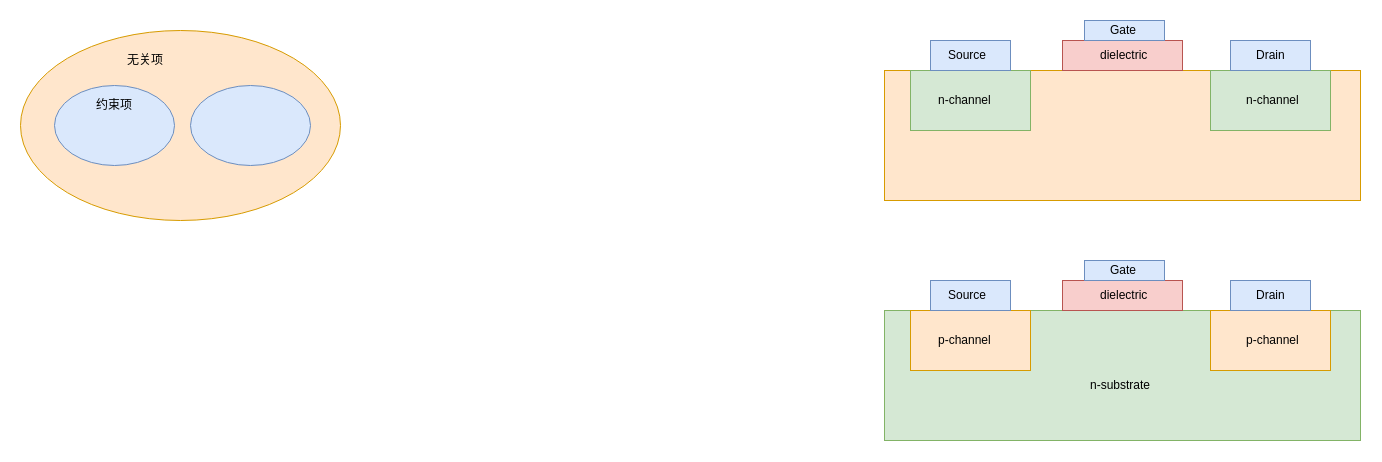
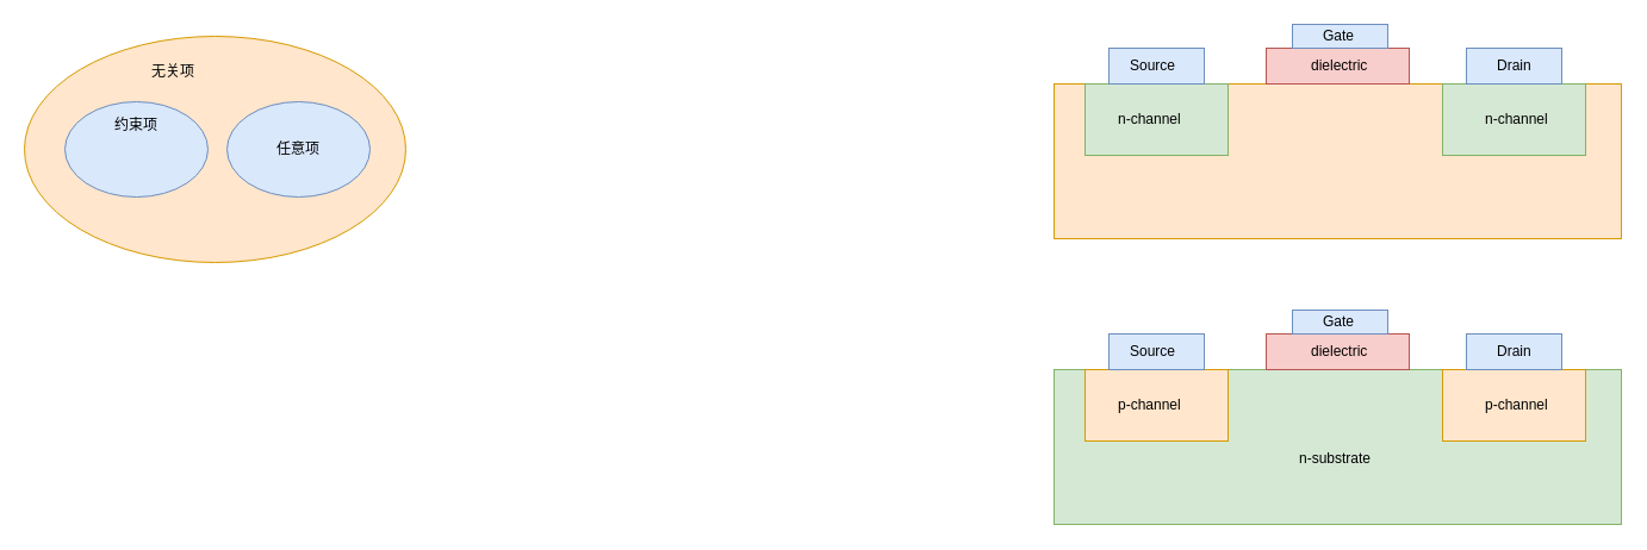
  <mxCell id="0" />
  <mxCell id="1" parent="0" />
  <mxCell id="2" value="" style="rounded=0;whiteSpace=wrap;html=1;fillColor=#ffe6cc;strokeColor=#d79b00;" parent="1" vertex="1"><mxGeometry x="884" y="70" width="476" height="130" as="geometry" /></mxCell>
  <mxCell id="3" value="" style="rounded=0;whiteSpace=wrap;html=1;fillColor=#d5e8d4;strokeColor=#82b366;" parent="1" vertex="1"><mxGeometry x="910" y="70" width="120" height="60" as="geometry" /></mxCell>
  <mxCell id="4" value="" style="rounded=0;whiteSpace=wrap;html=1;fillColor=#d5e8d4;strokeColor=#82b366;" parent="1" vertex="1"><mxGeometry x="1210" y="70" width="120" height="60" as="geometry" /></mxCell>
  <mxCell id="5" value="" style="rounded=0;whiteSpace=wrap;html=1;fillColor=#f8cecc;strokeColor=#b85450;" parent="1" vertex="1"><mxGeometry x="1062" y="40" width="120" height="30" as="geometry" /></mxCell>
  <mxCell id="6" value="" style="rounded=0;whiteSpace=wrap;html=1;fillColor=#dae8fc;strokeColor=#6c8ebf;" parent="1" vertex="1"><mxGeometry x="930" y="40" width="80" height="30" as="geometry" /></mxCell>
  <mxCell id="7" value="" style="rounded=0;whiteSpace=wrap;html=1;fillColor=#dae8fc;strokeColor=#6c8ebf;" parent="1" vertex="1"><mxGeometry x="1230" y="40" width="80" height="30" as="geometry" /></mxCell>
  <mxCell id="8" value="" style="rounded=0;whiteSpace=wrap;html=1;fillColor=#dae8fc;strokeColor=#6c8ebf;" parent="1" vertex="1"><mxGeometry x="1084" y="20" width="80" height="20" as="geometry" /></mxCell>
  <mxCell id="9" value="Source" style="text;strokeColor=none;fillColor=none;align=left;verticalAlign=middle;spacingLeft=4;spacingRight=4;overflow=hidden;points=[[0,0.5],[1,0.5]];portConstraint=eastwest;rotatable=0;whiteSpace=wrap;html=1;" parent="1" vertex="1"><mxGeometry x="942" y="45" width="60" height="20" as="geometry" /></mxCell>
  <mxCell id="10" value="Drain" style="text;strokeColor=none;fillColor=none;align=left;verticalAlign=middle;spacingLeft=4;spacingRight=4;overflow=hidden;points=[[0,0.5],[1,0.5]];portConstraint=eastwest;rotatable=0;whiteSpace=wrap;html=1;" parent="1" vertex="1"><mxGeometry x="1250" y="45" width="60" height="20" as="geometry" /></mxCell>
  <mxCell id="11" value="Gate" style="text;strokeColor=none;fillColor=none;align=left;verticalAlign=middle;spacingLeft=4;spacingRight=4;overflow=hidden;points=[[0,0.5],[1,0.5]];portConstraint=eastwest;rotatable=0;whiteSpace=wrap;html=1;" parent="1" vertex="1"><mxGeometry x="1104" y="20" width="60" height="20" as="geometry" /></mxCell>
  <mxCell id="12" value="n-channel" style="text;strokeColor=none;fillColor=none;align=left;verticalAlign=middle;spacingLeft=4;spacingRight=4;overflow=hidden;points=[[0,0.5],[1,0.5]];portConstraint=eastwest;rotatable=0;whiteSpace=wrap;html=1;" parent="1" vertex="1"><mxGeometry x="932" y="85" width="80" height="30" as="geometry" /></mxCell>
  <mxCell id="13" value="n-channel" style="text;strokeColor=none;fillColor=none;align=left;verticalAlign=middle;spacingLeft=4;spacingRight=4;overflow=hidden;points=[[0,0.5],[1,0.5]];portConstraint=eastwest;rotatable=0;whiteSpace=wrap;html=1;" parent="1" vertex="1"><mxGeometry x="1240" y="85" width="80" height="30" as="geometry" /></mxCell>
  <mxCell id="14" value="dielectric" style="text;strokeColor=none;fillColor=none;align=left;verticalAlign=middle;spacingLeft=4;spacingRight=4;overflow=hidden;points=[[0,0.5],[1,0.5]];portConstraint=eastwest;rotatable=0;whiteSpace=wrap;html=1;" parent="1" vertex="1"><mxGeometry x="1094" y="40" width="80" height="30" as="geometry" /></mxCell>
  <mxCell id="15" value="" style="rounded=0;whiteSpace=wrap;html=1;fillColor=#d5e8d4;strokeColor=#82b366;" parent="1" vertex="1"><mxGeometry x="884" y="310" width="476" height="130" as="geometry" /></mxCell>
  <mxCell id="16" value="" style="rounded=0;whiteSpace=wrap;html=1;fillColor=#ffe6cc;strokeColor=#d79b00;" parent="1" vertex="1"><mxGeometry x="910" y="310" width="120" height="60" as="geometry" /></mxCell>
  <mxCell id="17" value="" style="rounded=0;whiteSpace=wrap;html=1;fillColor=#ffe6cc;strokeColor=#d79b00;" parent="1" vertex="1"><mxGeometry x="1210" y="310" width="120" height="60" as="geometry" /></mxCell>
  <mxCell id="18" value="" style="rounded=0;whiteSpace=wrap;html=1;fillColor=#f8cecc;strokeColor=#b85450;" parent="1" vertex="1"><mxGeometry x="1062" y="280" width="120" height="30" as="geometry" /></mxCell>
  <mxCell id="19" value="" style="rounded=0;whiteSpace=wrap;html=1;fillColor=#dae8fc;strokeColor=#6c8ebf;" parent="1" vertex="1"><mxGeometry x="930" y="280" width="80" height="30" as="geometry" /></mxCell>
  <mxCell id="20" value="" style="rounded=0;whiteSpace=wrap;html=1;fillColor=#dae8fc;strokeColor=#6c8ebf;" parent="1" vertex="1"><mxGeometry x="1230" y="280" width="80" height="30" as="geometry" /></mxCell>
  <mxCell id="21" value="" style="rounded=0;whiteSpace=wrap;html=1;fillColor=#dae8fc;strokeColor=#6c8ebf;" parent="1" vertex="1"><mxGeometry x="1084" y="260" width="80" height="20" as="geometry" /></mxCell>
  <mxCell id="22" value="Source" style="text;strokeColor=none;fillColor=none;align=left;verticalAlign=middle;spacingLeft=4;spacingRight=4;overflow=hidden;points=[[0,0.5],[1,0.5]];portConstraint=eastwest;rotatable=0;whiteSpace=wrap;html=1;" parent="1" vertex="1"><mxGeometry x="942" y="285" width="60" height="20" as="geometry" /></mxCell>
  <mxCell id="23" value="Drain" style="text;strokeColor=none;fillColor=none;align=left;verticalAlign=middle;spacingLeft=4;spacingRight=4;overflow=hidden;points=[[0,0.5],[1,0.5]];portConstraint=eastwest;rotatable=0;whiteSpace=wrap;html=1;" parent="1" vertex="1"><mxGeometry x="1250" y="285" width="60" height="20" as="geometry" /></mxCell>
  <mxCell id="24" value="Gate" style="text;strokeColor=none;fillColor=none;align=left;verticalAlign=middle;spacingLeft=4;spacingRight=4;overflow=hidden;points=[[0,0.5],[1,0.5]];portConstraint=eastwest;rotatable=0;whiteSpace=wrap;html=1;" parent="1" vertex="1"><mxGeometry x="1104" y="260" width="60" height="20" as="geometry" /></mxCell>
  <mxCell id="25" value="p-channel" style="text;strokeColor=none;fillColor=none;align=left;verticalAlign=middle;spacingLeft=4;spacingRight=4;overflow=hidden;points=[[0,0.5],[1,0.5]];portConstraint=eastwest;rotatable=0;whiteSpace=wrap;html=1;" parent="1" vertex="1"><mxGeometry x="932" y="325" width="80" height="30" as="geometry" /></mxCell>
  <mxCell id="26" value="p-channel" style="text;strokeColor=none;fillColor=none;align=left;verticalAlign=middle;spacingLeft=4;spacingRight=4;overflow=hidden;points=[[0,0.5],[1,0.5]];portConstraint=eastwest;rotatable=0;whiteSpace=wrap;html=1;" parent="1" vertex="1"><mxGeometry x="1240" y="325" width="80" height="30" as="geometry" /></mxCell>
  <mxCell id="27" value="n-substrate" style="text;strokeColor=none;fillColor=none;align=left;verticalAlign=middle;spacingLeft=4;spacingRight=4;overflow=hidden;points=[[0,0.5],[1,0.5]];portConstraint=eastwest;rotatable=0;whiteSpace=wrap;html=1;" parent="1" vertex="1"><mxGeometry x="1084" y="370" width="80" height="30" as="geometry" /></mxCell>
  <mxCell id="28" value="dielectric" style="text;strokeColor=none;fillColor=none;align=left;verticalAlign=middle;spacingLeft=4;spacingRight=4;overflow=hidden;points=[[0,0.5],[1,0.5]];portConstraint=eastwest;rotatable=0;whiteSpace=wrap;html=1;" parent="1" vertex="1"><mxGeometry x="1094" y="280" width="80" height="30" as="geometry" /></mxCell>
  <mxCell id="29" value="" style="ellipse;whiteSpace=wrap;html=1;fillColor=#ffe6cc;strokeColor=#d79b00;" parent="1" vertex="1"><mxGeometry x="20" y="30" width="320" height="190" as="geometry" /></mxCell>
  <mxCell id="30" value="" style="ellipse;whiteSpace=wrap;html=1;fillColor=#dae8fc;strokeColor=#6c8ebf;" parent="1" vertex="1"><mxGeometry x="54" y="85" width="120" height="80" as="geometry" /></mxCell>
  <mxCell id="31" value="" style="ellipse;whiteSpace=wrap;html=1;fillColor=#dae8fc;strokeColor=#6c8ebf;" parent="1" vertex="1"><mxGeometry x="190" y="85" width="120" height="80" as="geometry" /></mxCell>
  <mxCell id="32" value="无关项" style="text;html=1;align=center;verticalAlign=middle;whiteSpace=wrap;rounded=0;" parent="1" vertex="1"><mxGeometry x="115" y="45" width="60" height="30" as="geometry" /></mxCell>
+ <mxCell id="33" value="任意项" style="text;html=1;align=center;verticalAlign=middle;whiteSpace=wrap;rounded=0;" parent="1" vertex="1"><mxGeometry x="220" y="110" width="60" height="30" as="geometry" /></mxCell>
  <mxCell id="34" value="约束项" style="text;html=1;align=center;verticalAlign=middle;whiteSpace=wrap;rounded=0;" parent="1" vertex="1"><mxGeometry x="84" y="90" width="60" height="30" as="geometry" /></mxCell>
